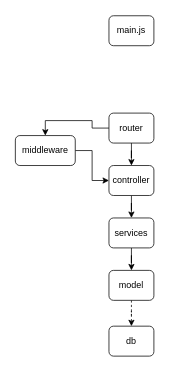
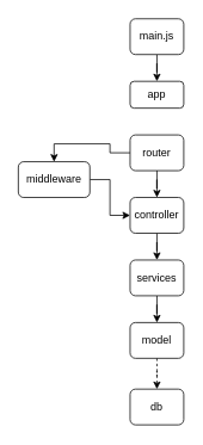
  <mxCell id="0" />
  <mxCell id="1" parent="0" />
+ <mxCell id="2" style="edgeStyle=orthogonalEdgeStyle;rounded=0;orthogonalLoop=1;jettySize=auto;html=1;entryX=0.5;entryY=0;entryDx=0;entryDy=0;" edge="1" parent="1" source="3" target="4"><mxGeometry relative="1" as="geometry" /></mxCell>
  <mxCell id="3" value="main.js" style="rounded=1;whiteSpace=wrap;html=1;fontSize=12;glass=0;strokeWidth=1;shadow=0;" parent="1" vertex="1"><mxGeometry x="145" y="20" width="60" height="40" as="geometry" /></mxCell>
+ <mxCell id="4" value="app" style="rounded=1;whiteSpace=wrap;html=1;fontSize=12;glass=0;strokeWidth=1;shadow=0;" vertex="1" parent="1"><mxGeometry x="145" y="90" width="60" height="30" as="geometry" /></mxCell>
  <mxCell id="5" style="edgeStyle=orthogonalEdgeStyle;rounded=0;orthogonalLoop=1;jettySize=auto;html=1;entryX=0.5;entryY=0;entryDx=0;entryDy=0;" edge="1" parent="1" source="7" target="11"><mxGeometry relative="1" as="geometry" /></mxCell>
  <mxCell id="6" style="edgeStyle=orthogonalEdgeStyle;rounded=0;orthogonalLoop=1;jettySize=auto;html=1;entryX=0.5;entryY=0;entryDx=0;entryDy=0;" edge="1" parent="1" source="7" target="9"><mxGeometry relative="1" as="geometry" /></mxCell>
  <mxCell id="7" value="router" style="rounded=1;whiteSpace=wrap;html=1;fontSize=12;glass=0;strokeWidth=1;shadow=0;" vertex="1" parent="1"><mxGeometry x="145" y="150" width="60" height="40" as="geometry" /></mxCell>
  <mxCell id="8" style="edgeStyle=orthogonalEdgeStyle;rounded=0;orthogonalLoop=1;jettySize=auto;html=1;entryX=0.5;entryY=0;entryDx=0;entryDy=0;" edge="1" parent="1" source="9" target="13"><mxGeometry relative="1" as="geometry"><mxPoint x="175" y="320" as="targetPoint" /></mxGeometry></mxCell>
  <mxCell id="9" value="controller" style="rounded=1;whiteSpace=wrap;html=1;fontSize=12;glass=0;strokeWidth=1;shadow=0;" vertex="1" parent="1"><mxGeometry x="145" y="220" width="60" height="40" as="geometry" /></mxCell>
  <mxCell id="10" style="edgeStyle=orthogonalEdgeStyle;rounded=0;orthogonalLoop=1;jettySize=auto;html=1;exitX=1;exitY=0.5;exitDx=0;exitDy=0;entryX=0;entryY=0.5;entryDx=0;entryDy=0;" edge="1" parent="1" source="11" target="9"><mxGeometry relative="1" as="geometry" /></mxCell>
  <mxCell id="11" value="middleware" style="rounded=1;whiteSpace=wrap;html=1;fontSize=12;glass=0;strokeWidth=1;shadow=0;" vertex="1" parent="1"><mxGeometry x="20" y="180" width="80" height="40" as="geometry" /></mxCell>
  <mxCell id="12" style="edgeStyle=orthogonalEdgeStyle;rounded=0;orthogonalLoop=1;jettySize=auto;html=1;" edge="1" parent="1" source="13" target="15"><mxGeometry relative="1" as="geometry" /></mxCell>
  <mxCell id="13" value="services" style="rounded=1;whiteSpace=wrap;html=1;fontSize=12;glass=0;strokeWidth=1;shadow=0;" vertex="1" parent="1"><mxGeometry x="145" y="290" width="60" height="40" as="geometry" /></mxCell>
  <mxCell id="14" style="edgeStyle=orthogonalEdgeStyle;rounded=0;orthogonalLoop=1;jettySize=auto;html=1;entryX=0.5;entryY=0;entryDx=0;entryDy=0;dashed=1;" edge="1" parent="1" source="15" target="16"><mxGeometry relative="1" as="geometry" /></mxCell>
  <mxCell id="15" value="model" style="rounded=1;whiteSpace=wrap;html=1;fontSize=12;glass=0;strokeWidth=1;shadow=0;" vertex="1" parent="1"><mxGeometry x="145" y="360" width="60" height="40" as="geometry" /></mxCell>
  <mxCell id="16" value="db" style="rounded=1;whiteSpace=wrap;html=1;fontSize=12;glass=0;strokeWidth=1;shadow=0;" vertex="1" parent="1"><mxGeometry x="145" y="434.5" width="60" height="40" as="geometry" /></mxCell>
